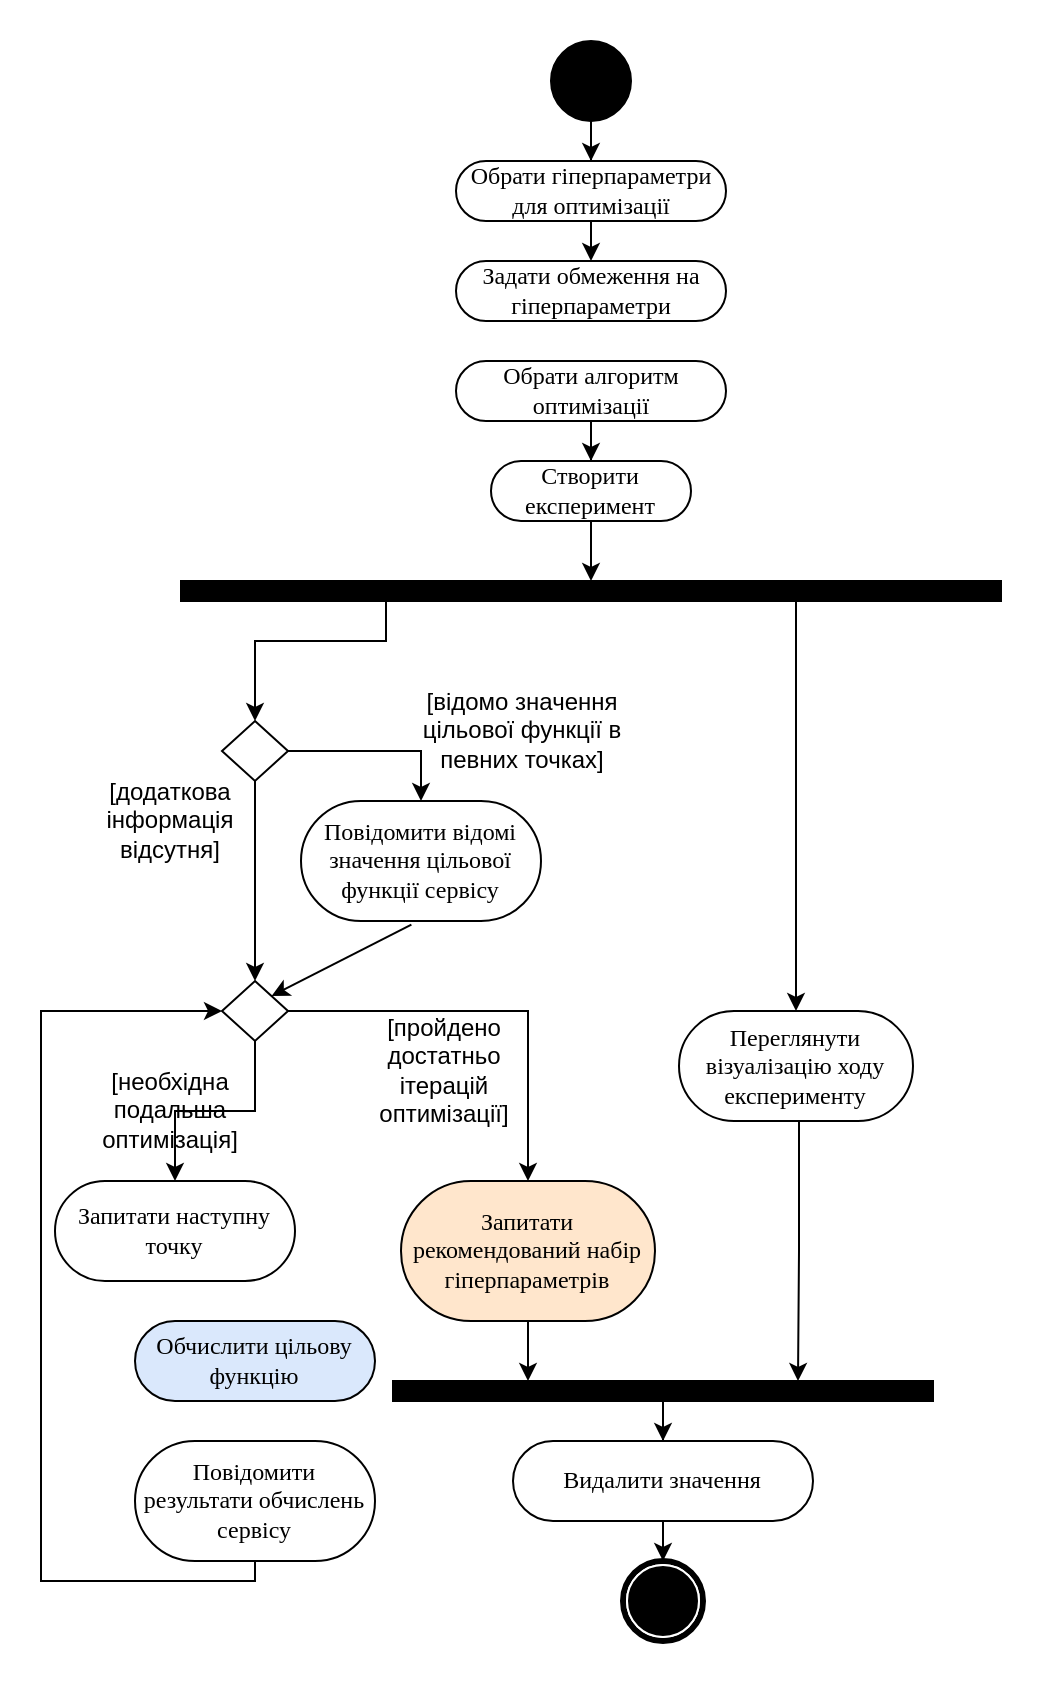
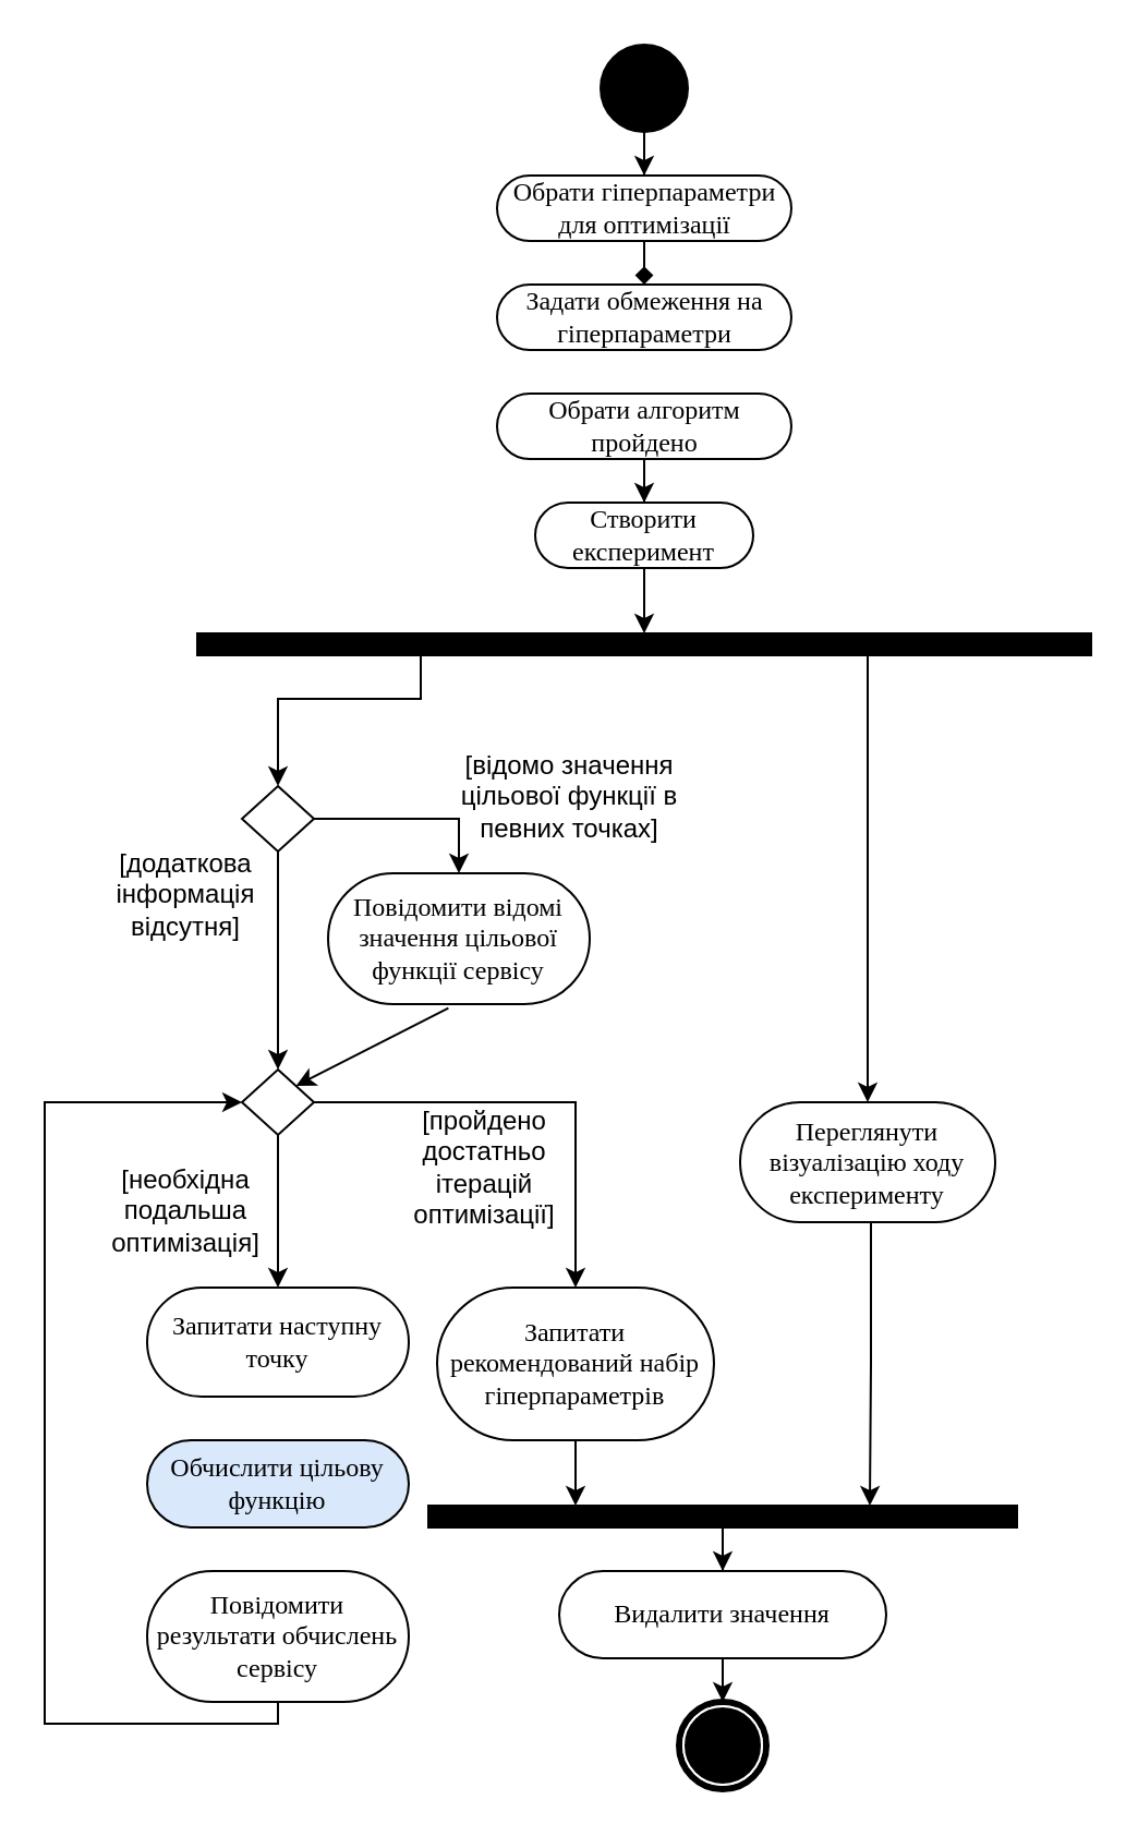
  <mxCell id="0" />
  <mxCell id="1" parent="0" />
  <mxCell id="2" style="edgeStyle=orthogonalEdgeStyle;rounded=0;orthogonalLoop=1;jettySize=auto;html=1;exitX=0.5;exitY=1;exitDx=0;exitDy=0;" edge="1" parent="1" source="3" target="36"><mxGeometry relative="1" as="geometry" /></mxCell>
  <mxCell id="3" value="" style="ellipse;whiteSpace=wrap;html=1;rounded=0;shadow=0;comic=0;labelBackgroundColor=none;strokeWidth=1;fillColor=#000000;fontFamily=Verdana;fontSize=12;align=center;" vertex="1" parent="1"><mxGeometry x="275" y="20" width="40" height="40" as="geometry" /></mxCell>
  <mxCell id="4" style="edgeStyle=orthogonalEdgeStyle;rounded=0;orthogonalLoop=1;jettySize=auto;html=1;exitX=0.5;exitY=1;exitDx=0;exitDy=0;entryX=0.5;entryY=0;entryDx=0;entryDy=0;" edge="1" parent="1" source="5" target="9"><mxGeometry relative="1" as="geometry" /></mxCell>
  <mxCell id="5" value="Створити експеримент" style="rounded=1;whiteSpace=wrap;html=1;shadow=0;comic=0;labelBackgroundColor=none;strokeWidth=1;fontFamily=Verdana;fontSize=12;align=center;arcSize=50;" vertex="1" parent="1"><mxGeometry x="245" y="230" width="100" height="30" as="geometry" /></mxCell>
  <mxCell id="6" style="edgeStyle=orthogonalEdgeStyle;rounded=0;orthogonalLoop=1;jettySize=auto;html=1;exitX=1;exitY=0.5;exitDx=0;exitDy=0;" edge="1" parent="1" source="11" target="15"><mxGeometry relative="1" as="geometry"><mxPoint x="170" y="510" as="sourcePoint" /><mxPoint x="260" y="580" as="targetPoint" /></mxGeometry></mxCell>
  <mxCell id="7" style="edgeStyle=orthogonalEdgeStyle;rounded=0;orthogonalLoop=1;jettySize=auto;html=1;exitX=0.75;exitY=1;exitDx=0;exitDy=0;" edge="1" parent="1" source="9" target="13"><mxGeometry relative="1" as="geometry" /></mxCell>
  <mxCell id="8" style="edgeStyle=orthogonalEdgeStyle;rounded=0;orthogonalLoop=1;jettySize=auto;html=1;exitX=0.25;exitY=1;exitDx=0;exitDy=0;entryX=0.5;entryY=0;entryDx=0;entryDy=0;" edge="1" parent="1" source="9" target="29"><mxGeometry relative="1" as="geometry"><Array as="points"><mxPoint x="193" y="320" /><mxPoint x="127" y="320" /></Array></mxGeometry></mxCell>
  <mxCell id="9" value="" style="whiteSpace=wrap;html=1;rounded=0;shadow=0;comic=0;labelBackgroundColor=none;strokeWidth=1;fillColor=#000000;fontFamily=Verdana;fontSize=12;align=center;rotation=0;" vertex="1" parent="1"><mxGeometry x="90" y="290" width="410" height="10" as="geometry" /></mxCell>
  <mxCell id="10" style="edgeStyle=orthogonalEdgeStyle;rounded=0;orthogonalLoop=1;jettySize=auto;html=1;exitX=0.5;exitY=1;exitDx=0;exitDy=0;" edge="1" parent="1" source="11" target="17"><mxGeometry relative="1" as="geometry" /></mxCell>
  <mxCell id="11" value="" style="rhombus;whiteSpace=wrap;html=1;" vertex="1" parent="1"><mxGeometry x="110.5" y="490" width="33" height="30" as="geometry" /></mxCell>
  <mxCell id="12" style="edgeStyle=orthogonalEdgeStyle;rounded=0;orthogonalLoop=1;jettySize=auto;html=1;exitX=0.5;exitY=1;exitDx=0;exitDy=0;entryX=0.75;entryY=0;entryDx=0;entryDy=0;" edge="1" parent="1" source="13" target="26"><mxGeometry relative="1" as="geometry"><Array as="points"><mxPoint x="399" y="560" /><mxPoint x="399" y="625" /></Array></mxGeometry></mxCell>
  <mxCell id="13" value="Переглянути візуалізацію ходу експерименту" style="rounded=1;whiteSpace=wrap;html=1;shadow=0;comic=0;labelBackgroundColor=none;strokeWidth=1;fontFamily=Verdana;fontSize=12;align=center;arcSize=50;" vertex="1" parent="1"><mxGeometry x="339" y="505" width="117" height="55" as="geometry" /></mxCell>
  <mxCell id="14" style="edgeStyle=orthogonalEdgeStyle;rounded=0;orthogonalLoop=1;jettySize=auto;html=1;exitX=0.5;exitY=1;exitDx=0;exitDy=0;entryX=0.25;entryY=0;entryDx=0;entryDy=0;" edge="1" parent="1" source="15" target="26"><mxGeometry relative="1" as="geometry" /></mxCell>
- <mxCell id="15" value="Запитати рекомендований набір гіперпараметрів" style="rounded=1;whiteSpace=wrap;html=1;shadow=0;comic=0;labelBackgroundColor=none;strokeWidth=1;fontFamily=Verdana;fontSize=12;align=center;arcSize=50;fillColor=#ffe6cc;" vertex="1" parent="1"><mxGeometry x="200" y="590" width="127" height="70" as="geometry" /></mxCell>
+ <mxCell id="15" value="Запитати рекомендований набір гіперпараметрів" style="rounded=1;whiteSpace=wrap;html=1;shadow=0;comic=0;labelBackgroundColor=none;strokeWidth=1;fontFamily=Verdana;fontSize=12;align=center;arcSize=50;" vertex="1" parent="1"><mxGeometry x="200" y="590" width="127" height="70" as="geometry" /></mxCell>
  <mxCell id="16" value="[пройдено достатньо ітерацій оптимізації]" style="text;html=1;strokeColor=none;fillColor=none;align=center;verticalAlign=middle;whiteSpace=wrap;rounded=0;" vertex="1" parent="1"><mxGeometry x="187" y="520" width="70" height="30" as="geometry" /></mxCell>
- <mxCell id="17" value="Запитати наступну точку" style="rounded=1;whiteSpace=wrap;html=1;shadow=0;comic=0;labelBackgroundColor=none;strokeWidth=1;fontFamily=Verdana;fontSize=12;align=center;arcSize=50;" vertex="1" parent="1"><mxGeometry x="27" y="590" width="120" height="50" as="geometry" /></mxCell>
+ <mxCell id="17" value="Запитати наступну точку" style="rounded=1;whiteSpace=wrap;html=1;shadow=0;comic=0;labelBackgroundColor=none;strokeWidth=1;fontFamily=Verdana;fontSize=12;align=center;arcSize=50;" vertex="1" parent="1"><mxGeometry x="67" y="590" width="120" height="50" as="geometry" /></mxCell>
  <mxCell id="18" value="Обчислити цільову функцію" style="rounded=1;whiteSpace=wrap;html=1;shadow=0;comic=0;labelBackgroundColor=none;strokeWidth=1;fontFamily=Verdana;fontSize=12;align=center;arcSize=50;fillColor=#dae8fc;" vertex="1" parent="1"><mxGeometry x="67" y="660" width="120" height="40" as="geometry" /></mxCell>
  <mxCell id="19" style="edgeStyle=orthogonalEdgeStyle;rounded=0;orthogonalLoop=1;jettySize=auto;html=1;exitX=0.5;exitY=1;exitDx=0;exitDy=0;entryX=0;entryY=0.5;entryDx=0;entryDy=0;" edge="1" parent="1" source="20" target="11"><mxGeometry relative="1" as="geometry"><Array as="points"><mxPoint x="127" y="790" /><mxPoint x="20" y="790" /><mxPoint x="20" y="505" /></Array></mxGeometry></mxCell>
  <mxCell id="20" value="Повідомити результати обчислень сервісу" style="rounded=1;whiteSpace=wrap;html=1;shadow=0;comic=0;labelBackgroundColor=none;strokeWidth=1;fontFamily=Verdana;fontSize=12;align=center;arcSize=50;" vertex="1" parent="1"><mxGeometry x="67" y="720" width="120" height="60" as="geometry" /></mxCell>
  <mxCell id="21" value="[необхідна подальша оптимізація]" style="text;html=1;strokeColor=none;fillColor=none;align=center;verticalAlign=middle;whiteSpace=wrap;rounded=0;" vertex="1" parent="1"><mxGeometry x="50" y="540" width="70" height="30" as="geometry" /></mxCell>
  <mxCell id="22" value="" style="shape=mxgraph.bpmn.shape;html=1;verticalLabelPosition=bottom;labelBackgroundColor=#ffffff;verticalAlign=top;perimeter=ellipsePerimeter;outline=end;symbol=terminate;rounded=0;shadow=0;comic=0;strokeWidth=1;fontFamily=Verdana;fontSize=12;align=center;" vertex="1" parent="1"><mxGeometry x="311" y="780" width="40" height="40" as="geometry" /></mxCell>
  <mxCell id="23" style="edgeStyle=orthogonalEdgeStyle;rounded=0;orthogonalLoop=1;jettySize=auto;html=1;exitX=0.5;exitY=1;exitDx=0;exitDy=0;" edge="1" parent="1" source="24" target="22"><mxGeometry relative="1" as="geometry" /></mxCell>
  <mxCell id="24" value="Видалити значення" style="rounded=1;whiteSpace=wrap;html=1;shadow=0;comic=0;labelBackgroundColor=none;strokeWidth=1;fontFamily=Verdana;fontSize=12;align=center;arcSize=50;" vertex="1" parent="1"><mxGeometry x="256" y="720" width="150" height="40" as="geometry" /></mxCell>
  <mxCell id="25" style="edgeStyle=orthogonalEdgeStyle;rounded=0;orthogonalLoop=1;jettySize=auto;html=1;exitX=0.5;exitY=1;exitDx=0;exitDy=0;" edge="1" parent="1" source="26" target="24"><mxGeometry relative="1" as="geometry" /></mxCell>
  <mxCell id="26" value="" style="whiteSpace=wrap;html=1;rounded=0;shadow=0;comic=0;labelBackgroundColor=none;strokeWidth=1;fillColor=#000000;fontFamily=Verdana;fontSize=12;align=center;rotation=0;" vertex="1" parent="1"><mxGeometry x="196" y="690" width="270" height="10" as="geometry" /></mxCell>
  <mxCell id="27" style="edgeStyle=orthogonalEdgeStyle;rounded=0;orthogonalLoop=1;jettySize=auto;html=1;entryX=0.5;entryY=0;entryDx=0;entryDy=0;" edge="1" parent="1" source="29" target="11"><mxGeometry relative="1" as="geometry" /></mxCell>
  <mxCell id="28" style="edgeStyle=orthogonalEdgeStyle;rounded=0;orthogonalLoop=1;jettySize=auto;html=1;exitX=1;exitY=0.5;exitDx=0;exitDy=0;entryX=0.5;entryY=0;entryDx=0;entryDy=0;" edge="1" parent="1" source="29" target="30"><mxGeometry relative="1" as="geometry" /></mxCell>
  <mxCell id="29" value="" style="rhombus;whiteSpace=wrap;html=1;" vertex="1" parent="1"><mxGeometry x="110.5" y="360" width="33" height="30" as="geometry" /></mxCell>
  <mxCell id="30" value="Повідомити відомі значення цільової функції сервісу" style="rounded=1;whiteSpace=wrap;html=1;shadow=0;comic=0;labelBackgroundColor=none;strokeWidth=1;fontFamily=Verdana;fontSize=12;align=center;arcSize=50;" vertex="1" parent="1"><mxGeometry x="150" y="400" width="120" height="60" as="geometry" /></mxCell>
  <mxCell id="31" value="" style="endArrow=classic;html=1;exitX=0.46;exitY=1.031;exitDx=0;exitDy=0;exitPerimeter=0;entryX=1;entryY=0;entryDx=0;entryDy=0;" edge="1" parent="1" source="30" target="11"><mxGeometry width="50" height="50" relative="1" as="geometry"><mxPoint x="190" y="450" as="sourcePoint" /><mxPoint x="240" y="510" as="targetPoint" /></mxGeometry></mxCell>
  <mxCell id="32" value="[відомо значення цільової функції в певних точках]" style="text;html=1;strokeColor=none;fillColor=none;align=center;verticalAlign=middle;whiteSpace=wrap;rounded=0;" vertex="1" parent="1"><mxGeometry x="196" y="350" width="130" height="30" as="geometry" /></mxCell>
  <mxCell id="33" value="[додаткова інформація відсутня]" style="text;html=1;strokeColor=none;fillColor=none;align=center;verticalAlign=middle;whiteSpace=wrap;rounded=0;" vertex="1" parent="1"><mxGeometry x="40" y="390" width="90" height="40" as="geometry" /></mxCell>
  <mxCell id="34" value="Задати обмеження на гіперпараметри" style="rounded=1;whiteSpace=wrap;html=1;shadow=0;comic=0;labelBackgroundColor=none;strokeWidth=1;fontFamily=Verdana;fontSize=12;align=center;arcSize=50;" vertex="1" parent="1"><mxGeometry x="227.5" y="130" width="135" height="30" as="geometry" /></mxCell>
- <mxCell id="35" style="edgeStyle=orthogonalEdgeStyle;rounded=0;orthogonalLoop=1;jettySize=auto;html=1;exitX=0.5;exitY=1;exitDx=0;exitDy=0;entryX=0.5;entryY=0;entryDx=0;entryDy=0;" edge="1" parent="1" source="36" target="34"><mxGeometry relative="1" as="geometry" /></mxCell>
+ <mxCell id="35" style="edgeStyle=orthogonalEdgeStyle;rounded=0;orthogonalLoop=1;jettySize=auto;html=1;exitX=0.5;exitY=1;exitDx=0;exitDy=0;entryX=0.5;entryY=0;entryDx=0;entryDy=0;endArrow=diamond;" edge="1" parent="1" source="36" target="34"><mxGeometry relative="1" as="geometry" /></mxCell>
  <mxCell id="36" value="Обрати гіперпараметри для оптимізації" style="rounded=1;whiteSpace=wrap;html=1;shadow=0;comic=0;labelBackgroundColor=none;strokeWidth=1;fontFamily=Verdana;fontSize=12;align=center;arcSize=50;" vertex="1" parent="1"><mxGeometry x="227.5" y="80" width="135" height="30" as="geometry" /></mxCell>
  <mxCell id="37" style="edgeStyle=orthogonalEdgeStyle;rounded=0;orthogonalLoop=1;jettySize=auto;html=1;" edge="1" parent="1" source="38" target="5"><mxGeometry relative="1" as="geometry" /></mxCell>
- <mxCell id="38" value="Обрати алгоритм оптимізації" style="rounded=1;whiteSpace=wrap;html=1;shadow=0;comic=0;labelBackgroundColor=none;strokeWidth=1;fontFamily=Verdana;fontSize=12;align=center;arcSize=50;" vertex="1" parent="1"><mxGeometry x="227.5" y="180" width="135" height="30" as="geometry" /></mxCell>
+ <mxCell id="38" value="Обрати алгоритм пройдено" style="rounded=1;whiteSpace=wrap;html=1;shadow=0;comic=0;labelBackgroundColor=none;strokeWidth=1;fontFamily=Verdana;fontSize=12;align=center;arcSize=50;" vertex="1" parent="1"><mxGeometry x="227.5" y="180" width="135" height="30" as="geometry" /></mxCell>
